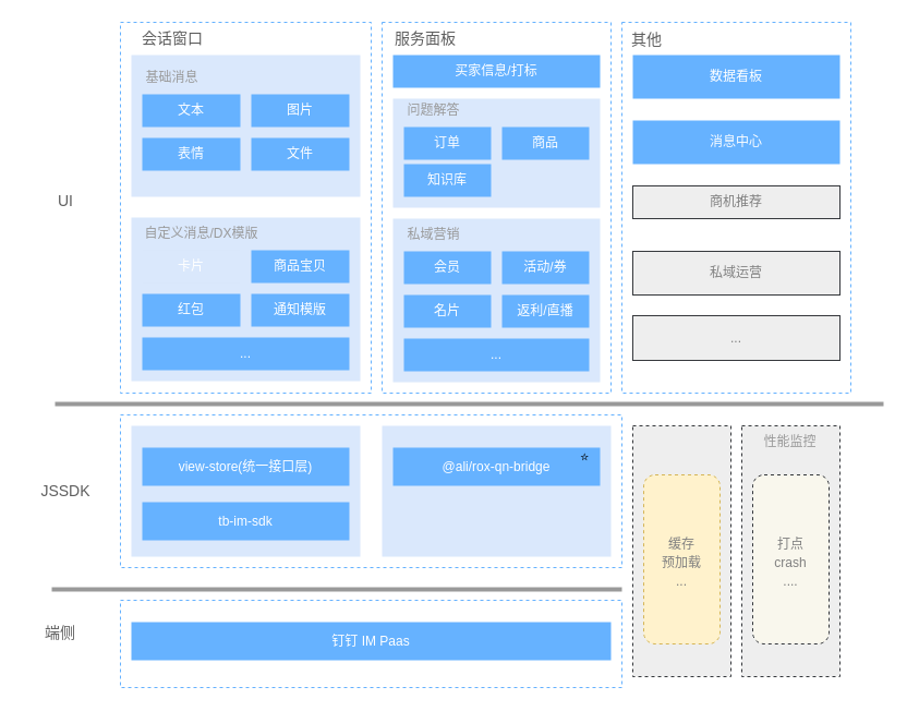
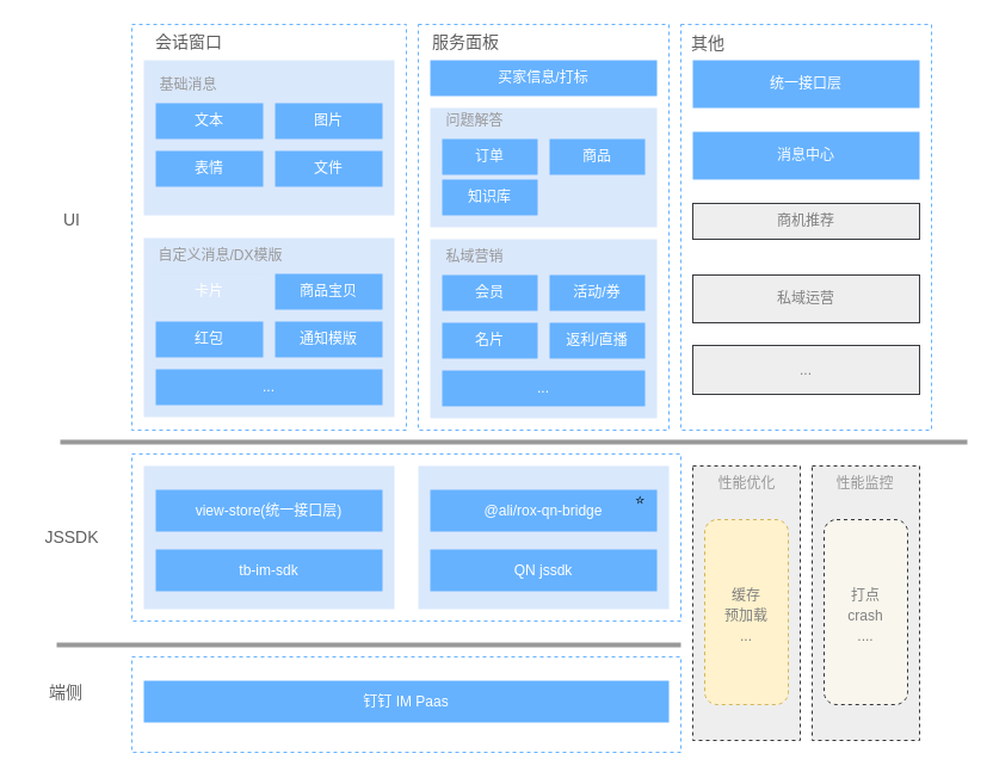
  <mxCell id="0" />
  <mxCell id="1" parent="0" />
  <mxCell id="2" value="" style="rounded=0;whiteSpace=wrap;html=1;fillColor=#dae8fc;strokeColor=none;dashed=1;" parent="1" vertex="1"><mxGeometry x="120" y="390" width="210" height="120" as="geometry" /></mxCell>
  <mxCell id="3" value="" style="rounded=0;whiteSpace=wrap;html=1;fillColor=none;strokeColor=#66B2FF;dashed=1;" parent="1" vertex="1"><mxGeometry x="350" width="210" height="340" as="geometry" y="20" /></mxCell>
  <mxCell id="4" value="" style="rounded=0;whiteSpace=wrap;html=1;fillColor=#dae8fc;strokeColor=none;dashed=1;" parent="1" vertex="1"><mxGeometry x="360" y="90" width="190" height="100" as="geometry" /></mxCell>
  <mxCell id="5" value="" style="rounded=0;whiteSpace=wrap;html=1;fillColor=none;strokeColor=#66B2FF;dashed=1;" parent="1" vertex="1"><mxGeometry x="570" width="210" height="340" as="geometry" y="20" /></mxCell>
  <mxCell id="6" value="" style="rounded=0;whiteSpace=wrap;html=1;fillColor=none;strokeColor=#66B2FF;dashed=1;strokeWidth=1;" parent="1" vertex="1"><mxGeometry x="110" width="230" height="340" as="geometry" y="20" /></mxCell>
  <mxCell id="7" value="" style="rounded=0;whiteSpace=wrap;html=1;fillColor=#dae8fc;strokeColor=none;dashed=1;" parent="1" vertex="1"><mxGeometry x="120" y="50" width="210" height="130" as="geometry" /></mxCell>
  <mxCell id="8" value="文本" style="rounded=0;whiteSpace=wrap;html=1;strokeColor=none;fillColor=#66B2FF;fontColor=#ffffff;" parent="1" vertex="1"><mxGeometry x="130" y="86" width="90" height="30" as="geometry" /></mxCell>
  <mxCell id="9" value="图片" style="rounded=0;whiteSpace=wrap;html=1;strokeColor=none;fillColor=#66B2FF;fontColor=#ffffff;" parent="1" vertex="1"><mxGeometry x="230" y="86" width="90" height="30" as="geometry" /></mxCell>
  <mxCell id="10" value="表情" style="rounded=0;whiteSpace=wrap;html=1;strokeColor=none;fillColor=#66B2FF;fontColor=#ffffff;" parent="1" vertex="1"><mxGeometry x="130" y="126" width="90" height="30" as="geometry" /></mxCell>
  <mxCell id="11" value="文件" style="rounded=0;whiteSpace=wrap;html=1;strokeColor=none;fillColor=#66B2FF;fontColor=#ffffff;" parent="1" vertex="1"><mxGeometry x="230" y="126" width="90" height="30" as="geometry" /></mxCell>
  <mxCell id="12" value="" style="rounded=0;whiteSpace=wrap;html=1;fillColor=#dae8fc;strokeColor=none;dashed=1;" parent="1" vertex="1"><mxGeometry x="120" y="199" width="210" height="150" as="geometry" /></mxCell>
  <mxCell id="13" value="自定义消息/DX模版" style="text;html=1;strokeColor=none;fillColor=none;align=center;verticalAlign=middle;whiteSpace=wrap;rounded=0;dashed=1;fontColor=#999999;" parent="1" vertex="1"><mxGeometry x="127.5" y="199" width="112.5" height="30" as="geometry" /></mxCell>
  <mxCell id="14" value="卡片" style="rounded=0;whiteSpace=wrap;html=1;strokeColor=none;fillColor=#dae8fc;fontColor=#ffffff;" parent="1" vertex="1"><mxGeometry x="130" y="229" width="90" height="30" as="geometry" /></mxCell>
  <mxCell id="15" value="商品宝贝" style="rounded=0;whiteSpace=wrap;html=1;strokeColor=none;fillColor=#66B2FF;fontColor=#ffffff;" parent="1" vertex="1"><mxGeometry x="230" y="229" width="90" height="30" as="geometry" /></mxCell>
  <mxCell id="16" value="红包" style="rounded=0;whiteSpace=wrap;html=1;strokeColor=none;fillColor=#66B2FF;fontColor=#ffffff;" parent="1" vertex="1"><mxGeometry x="130" y="269" width="90" height="30" as="geometry" /></mxCell>
  <mxCell id="17" value="通知模版" style="rounded=0;whiteSpace=wrap;html=1;strokeColor=none;fillColor=#66B2FF;fontColor=#ffffff;" parent="1" vertex="1"><mxGeometry x="230" y="269" width="90" height="30" as="geometry" /></mxCell>
  <mxCell id="18" value="..." style="rounded=0;whiteSpace=wrap;html=1;strokeColor=none;fillColor=#66B2FF;fontColor=#ffffff;" parent="1" vertex="1"><mxGeometry x="130" y="309" width="190" height="30" as="geometry" /></mxCell>
  <mxCell id="19" style="edgeStyle=orthogonalEdgeStyle;rounded=0;orthogonalLoop=1;jettySize=auto;html=1;exitX=0.5;exitY=1;exitDx=0;exitDy=0;fontColor=#999999;" parent="1" source="12" target="12" edge="1"><mxGeometry relative="1" as="geometry" /></mxCell>
  <mxCell id="20" value="基础消息" style="text;html=1;strokeColor=none;fillColor=none;align=center;verticalAlign=middle;whiteSpace=wrap;rounded=0;dashed=1;fontColor=#999999;" parent="1" vertex="1"><mxGeometry x="120" y="56" width="75" height="30" as="geometry" /></mxCell>
  <mxCell id="21" value="会话窗口" style="text;html=1;strokeColor=none;fillColor=none;align=center;verticalAlign=middle;whiteSpace=wrap;rounded=0;dashed=1;fontColor=#5E5E5E;fontSize=14;" parent="1" vertex="1"><mxGeometry x="127.5" width="60" height="30" as="geometry" y="20" /></mxCell>
  <mxCell id="22" value="服务面板" style="text;html=1;strokeColor=none;fillColor=none;align=center;verticalAlign=middle;whiteSpace=wrap;rounded=0;dashed=1;fontColor=#5E5E5E;fontSize=14;" parent="1" vertex="1"><mxGeometry x="360" width="60" height="30" as="geometry" y="20" /></mxCell>
  <mxCell id="23" value="买家信息/打标" style="rounded=0;whiteSpace=wrap;html=1;strokeColor=none;fillColor=#66B2FF;fontColor=#ffffff;" parent="1" vertex="1"><mxGeometry x="360" y="50" width="190" height="30" as="geometry" /></mxCell>
  <mxCell id="24" value="" style="rounded=0;whiteSpace=wrap;html=1;fillColor=#dae8fc;strokeColor=none;dashed=1;" parent="1" vertex="1"><mxGeometry x="360" y="200" width="190" height="150" as="geometry" /></mxCell>
  <mxCell id="25" value="私域营销" style="text;html=1;strokeColor=none;fillColor=none;align=center;verticalAlign=middle;whiteSpace=wrap;rounded=0;dashed=1;fontColor=#999999;" parent="1" vertex="1"><mxGeometry x="360" y="200" width="75" height="30" as="geometry" /></mxCell>
  <mxCell id="26" value="订单" style="rounded=0;whiteSpace=wrap;html=1;strokeColor=none;fillColor=#66B2FF;fontColor=#ffffff;" parent="1" vertex="1"><mxGeometry x="370" y="116" width="80" height="30" as="geometry" /></mxCell>
  <mxCell id="27" value="商品" style="rounded=0;whiteSpace=wrap;html=1;strokeColor=none;fillColor=#66B2FF;fontColor=#ffffff;" parent="1" vertex="1"><mxGeometry x="460" y="116" width="80" height="30" as="geometry" /></mxCell>
  <mxCell id="28" value="会员" style="rounded=0;whiteSpace=wrap;html=1;strokeColor=none;fillColor=#66B2FF;fontColor=#ffffff;" parent="1" vertex="1"><mxGeometry x="370" y="230" width="80" height="30" as="geometry" /></mxCell>
  <mxCell id="29" value="..." style="rounded=0;whiteSpace=wrap;html=1;strokeColor=none;fillColor=#66B2FF;fontColor=#ffffff;" parent="1" vertex="1"><mxGeometry x="370" y="310" width="170" height="30" as="geometry" /></mxCell>
  <mxCell id="30" value="其他" style="text;html=1;strokeColor=none;fillColor=none;align=center;verticalAlign=middle;whiteSpace=wrap;rounded=0;dashed=1;fontColor=#5E5E5E;fontSize=14;" parent="1" vertex="1"><mxGeometry x="563" y="21" width="60" height="30" as="geometry" /></mxCell>
- <mxCell id="31" value="数据看板" style="rounded=0;whiteSpace=wrap;html=1;strokeColor=none;fillColor=#66B2FF;fontColor=#FFFFFF;" parent="1" vertex="1"><mxGeometry x="580" y="50" width="190" height="40" as="geometry" /></mxCell>
+ <mxCell id="31" value="统一接口层" style="rounded=0;whiteSpace=wrap;html=1;strokeColor=none;fillColor=#66B2FF;fontColor=#FFFFFF;" parent="1" vertex="1"><mxGeometry x="580" y="50" width="190" height="40" as="geometry" /></mxCell>
  <mxCell id="32" value="名片" style="rounded=0;whiteSpace=wrap;html=1;strokeColor=none;fillColor=#66B2FF;fontColor=#ffffff;" parent="1" vertex="1"><mxGeometry x="370" y="270" width="80" height="30" as="geometry" /></mxCell>
  <mxCell id="33" value="..." style="rounded=0;whiteSpace=wrap;html=1;strokeColor=#36393d;fillColor=#eeeeee;fontColor=#808080;" parent="1" vertex="1"><mxGeometry x="580" y="289" width="190" height="41" as="geometry" /></mxCell>
  <mxCell id="34" value="" style="endArrow=none;html=1;rounded=0;fontSize=14;fontColor=#5E5E5E;strokeWidth=4;strokeColor=#999999;" parent="1" edge="1"><mxGeometry width="50" height="50" relative="1" as="geometry"><mxPoint x="50" y="370" as="sourcePoint" /><mxPoint x="810" y="370" as="targetPoint" /></mxGeometry></mxCell>
  <mxCell id="35" value="活动/券" style="rounded=0;whiteSpace=wrap;html=1;strokeColor=none;fillColor=#66B2FF;fontColor=#ffffff;" parent="1" vertex="1"><mxGeometry x="460" y="230" width="80" height="30" as="geometry" /></mxCell>
  <mxCell id="36" value="返利/直播" style="rounded=0;whiteSpace=wrap;html=1;strokeColor=none;fillColor=#66B2FF;fontColor=#ffffff;" parent="1" vertex="1"><mxGeometry x="460" y="270" width="80" height="30" as="geometry" /></mxCell>
  <mxCell id="37" value="知识库" style="rounded=0;whiteSpace=wrap;html=1;strokeColor=none;fillColor=#66B2FF;fontColor=#ffffff;" parent="1" vertex="1"><mxGeometry x="370" y="150" width="80" height="30" as="geometry" /></mxCell>
  <mxCell id="38" value="问题解答" style="text;html=1;strokeColor=none;fillColor=none;align=center;verticalAlign=middle;whiteSpace=wrap;rounded=0;dashed=1;fontColor=#999999;" parent="1" vertex="1"><mxGeometry x="360" y="86" width="75" height="30" as="geometry" /></mxCell>
  <mxCell id="39" value="商机推荐" style="rounded=0;whiteSpace=wrap;html=1;strokeColor=#36393d;fillColor=#eeeeee;fontColor=#808080;" parent="1" vertex="1"><mxGeometry x="580" y="170" width="190" height="30" as="geometry" /></mxCell>
  <mxCell id="40" value="" style="rounded=0;whiteSpace=wrap;html=1;fillColor=none;strokeColor=#66B2FF;dashed=1;strokeWidth=1;" parent="1" vertex="1"><mxGeometry x="110" y="380" width="460" height="140" as="geometry" /></mxCell>
  <mxCell id="41" value="" style="rounded=0;whiteSpace=wrap;html=1;fillColor=#dae8fc;strokeColor=none;dashed=1;" parent="1" vertex="1"><mxGeometry x="350" y="390" width="210" height="120" as="geometry" /></mxCell>
  <mxCell id="42" value="UI" style="text;html=1;strokeColor=none;fillColor=none;align=center;verticalAlign=middle;whiteSpace=wrap;rounded=0;dashed=1;fontSize=14;fontColor=#5E5E5E;" parent="1" vertex="1"><mxGeometry x="30" y="169" width="60" height="30" as="geometry" /></mxCell>
  <mxCell id="43" value="JSSDK" style="text;html=1;strokeColor=none;fillColor=none;align=center;verticalAlign=middle;whiteSpace=wrap;rounded=0;dashed=1;fontSize=14;fontColor=#5E5E5E;" parent="1" vertex="1"><mxGeometry x="30" y="435" width="60" height="30" as="geometry" /></mxCell>
  <mxCell id="44" value="" style="endArrow=none;html=1;rounded=0;fontSize=14;fontColor=#5E5E5E;strokeWidth=4;strokeColor=#999999;" parent="1" edge="1"><mxGeometry width="50" height="50" relative="1" as="geometry"><mxPoint x="47" y="540" as="sourcePoint" /><mxPoint x="570" y="540" as="targetPoint" /></mxGeometry></mxCell>
  <mxCell id="45" value="端侧" style="text;html=1;strokeColor=none;fillColor=none;align=center;verticalAlign=middle;whiteSpace=wrap;rounded=0;dashed=1;fontSize=14;fontColor=#5E5E5E;" parent="1" vertex="1"><mxGeometry x="20" y="565" width="70" height="30" as="geometry" /></mxCell>
  <mxCell id="46" value="" style="rounded=0;whiteSpace=wrap;html=1;fillColor=none;strokeColor=#66B2FF;dashed=1;strokeWidth=1;" parent="1" vertex="1"><mxGeometry x="110" y="550" width="460" height="80" as="geometry" /></mxCell>
  <mxCell id="47" value="钉钉 IM Paas" style="rounded=0;whiteSpace=wrap;html=1;strokeColor=none;fillColor=#66B2FF;fontColor=#ffffff;" parent="1" vertex="1"><mxGeometry x="120" y="570" width="440" height="35" as="geometry" /></mxCell>
+ <mxCell id="48" value="QN jssdk" style="rounded=0;whiteSpace=wrap;html=1;strokeColor=none;fillColor=#66B2FF;fontColor=#ffffff;" parent="1" vertex="1"><mxGeometry x="360" y="460" width="190" height="35" as="geometry" /></mxCell>
  <mxCell id="49" value="@ali/rox-qn-bridge" style="rounded=0;whiteSpace=wrap;html=1;strokeColor=none;fillColor=#66B2FF;fontColor=#ffffff;" parent="1" vertex="1"><mxGeometry x="360" y="410" width="190" height="35" as="geometry" /></mxCell>
  <mxCell id="50" value="tb-im-sdk" style="rounded=0;whiteSpace=wrap;html=1;strokeColor=none;fillColor=#66B2FF;fontColor=#ffffff;" parent="1" vertex="1"><mxGeometry x="130" y="460" width="190" height="35" as="geometry" /></mxCell>
  <mxCell id="51" value="view-store(统一接口层)" style="rounded=0;whiteSpace=wrap;html=1;strokeColor=none;fillColor=#66B2FF;fontColor=#ffffff;" parent="1" vertex="1"><mxGeometry x="130" y="410" width="190" height="35" as="geometry" /></mxCell>
  <mxCell id="52" value="" style="rounded=0;whiteSpace=wrap;html=1;dashed=1;fontSize=14;strokeColor=#36393d;strokeWidth=1;fillColor=#eeeeee;" parent="1" vertex="1"><mxGeometry x="580" y="390" width="90" height="230" as="geometry" /></mxCell>
  <mxCell id="53" value="" style="rounded=0;whiteSpace=wrap;html=1;dashed=1;fontSize=14;strokeColor=#36393d;strokeWidth=1;fillColor=#eeeeee;" parent="1" vertex="1"><mxGeometry x="680" y="390" width="90" height="230" as="geometry" /></mxCell>
+ <mxCell id="54" value="性能优化" style="text;html=1;strokeColor=none;fillColor=none;align=center;verticalAlign=middle;whiteSpace=wrap;rounded=0;dashed=1;fontColor=#999999;" parent="1" vertex="1"><mxGeometry x="587.5" y="390" width="75" height="30" as="geometry" /></mxCell>
  <mxCell id="55" value="性能监控" style="text;html=1;strokeColor=none;fillColor=none;align=center;verticalAlign=middle;whiteSpace=wrap;rounded=0;dashed=1;fontColor=#999999;" parent="1" vertex="1"><mxGeometry x="687.5" y="390" width="72.5" height="30" as="geometry" /></mxCell>
  <mxCell id="56" value="" style="rounded=1;whiteSpace=wrap;html=1;dashed=1;fontSize=14;strokeColor=#d6b656;strokeWidth=1;fillColor=#fff2cc;" parent="1" vertex="1"><mxGeometry x="590" y="435" width="70" height="155" as="geometry" /></mxCell>
  <mxCell id="57" value="" style="rounded=1;whiteSpace=wrap;html=1;dashed=1;fontSize=14;strokeColor=#36393d;strokeWidth=1;fillColor=#f9f7ed;" parent="1" vertex="1"><mxGeometry x="690" y="435" width="70" height="155" as="geometry" /></mxCell>
  <mxCell id="58" value="&lt;font style=&quot;font-size: 12px&quot;&gt;缓存&lt;br&gt;预加载&lt;br&gt;...&lt;br&gt;&lt;/font&gt;" style="text;html=1;strokeColor=none;fillColor=none;align=center;verticalAlign=middle;whiteSpace=wrap;rounded=0;dashed=1;fontSize=14;fontColor=#808080;" parent="1" vertex="1"><mxGeometry x="595" y="450" width="60" height="130" as="geometry" /></mxCell>
  <mxCell id="59" value="&lt;font style=&quot;font-size: 12px&quot;&gt;打点&lt;br&gt;crash&lt;br&gt;....&lt;br&gt;&lt;/font&gt;" style="text;html=1;strokeColor=none;fillColor=none;align=center;verticalAlign=middle;whiteSpace=wrap;rounded=0;dashed=1;fontSize=14;fontColor=#808080;" parent="1" vertex="1"><mxGeometry x="695" y="450" width="60" height="130" as="geometry" /></mxCell>
  <mxCell id="60" value="⭐️" style="text;whiteSpace=wrap;html=1;" vertex="1" parent="1"><mxGeometry x="530" y="405" width="20" height="30" as="geometry" /></mxCell>
  <mxCell id="61" value="私域运营" style="rounded=0;whiteSpace=wrap;html=1;strokeColor=#36393d;fillColor=#eeeeee;fontColor=#808080;" vertex="1" parent="1"><mxGeometry x="580" y="230" width="190" height="40" as="geometry" /></mxCell>
  <mxCell id="62" value="消息中心" style="rounded=0;whiteSpace=wrap;html=1;strokeColor=none;fillColor=#66B2FF;fontColor=#FFFFFF;" vertex="1" parent="1"><mxGeometry x="580" y="110" width="190" height="40" as="geometry" /></mxCell>
